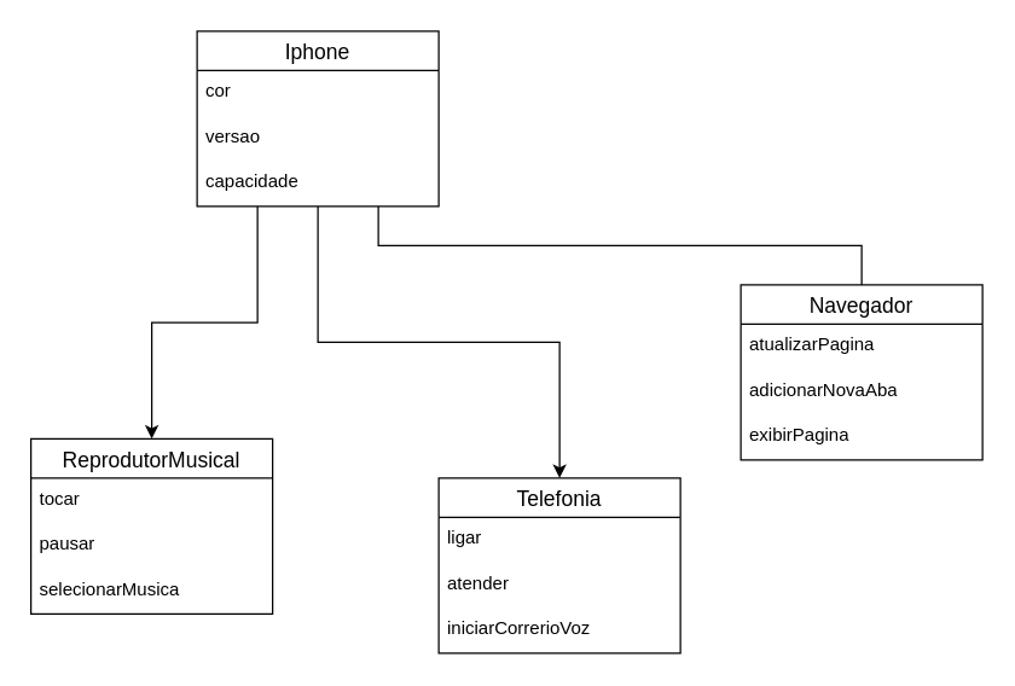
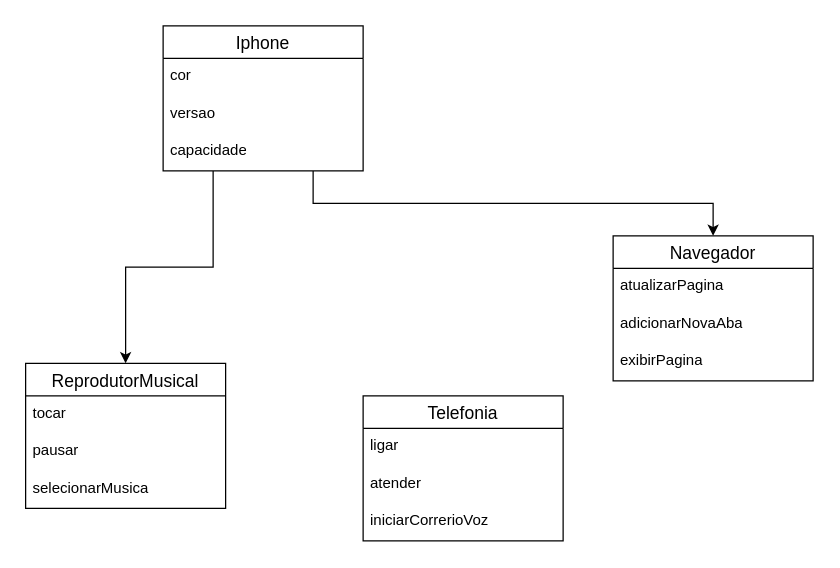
  <mxCell id="0" />
  <mxCell id="1" parent="0" />
  <mxCell id="2" style="edgeStyle=orthogonalEdgeStyle;rounded=0;orthogonalLoop=1;jettySize=auto;html=1;exitX=0.25;exitY=1;exitDx=0;exitDy=0;entryX=0.5;entryY=0;entryDx=0;entryDy=0;" edge="1" parent="1" source="5" target="9"><mxGeometry relative="1" as="geometry" /></mxCell>
- <mxCell id="3" style="edgeStyle=orthogonalEdgeStyle;rounded=0;orthogonalLoop=1;jettySize=auto;html=1;exitX=0.5;exitY=1;exitDx=0;exitDy=0;entryX=0.5;entryY=0;entryDx=0;entryDy=0;" edge="1" parent="1" source="5" target="13"><mxGeometry relative="1" as="geometry" /></mxCell>
- <mxCell id="4" style="edgeStyle=orthogonalEdgeStyle;rounded=0;orthogonalLoop=1;jettySize=auto;html=1;exitX=0.75;exitY=1;exitDx=0;exitDy=0;entryX=0.5;entryY=0;entryDx=0;entryDy=0;endArrow=none;" edge="1" parent="1" source="5" target="17"><mxGeometry relative="1" as="geometry" /></mxCell>
+ <mxCell id="4" style="edgeStyle=orthogonalEdgeStyle;rounded=0;orthogonalLoop=1;jettySize=auto;html=1;exitX=0.75;exitY=1;exitDx=0;exitDy=0;entryX=0.5;entryY=0;entryDx=0;entryDy=0;" edge="1" parent="1" source="5" target="17"><mxGeometry relative="1" as="geometry" /></mxCell>
  <mxCell id="5" value="Iphone" style="swimlane;fontStyle=0;childLayout=stackLayout;horizontal=1;startSize=26;horizontalStack=0;resizeParent=1;resizeParentMax=0;resizeLast=0;collapsible=1;marginBottom=0;align=center;fontSize=14;" vertex="1" parent="1"><mxGeometry x="130" y="20" width="160" height="116" as="geometry" /></mxCell>
  <mxCell id="6" value="cor" style="text;strokeColor=none;fillColor=none;spacingLeft=4;spacingRight=4;overflow=hidden;rotatable=0;points=[[0,0.5],[1,0.5]];portConstraint=eastwest;fontSize=12;whiteSpace=wrap;html=1;" vertex="1" parent="5"><mxGeometry y="26" width="160" height="30" as="geometry" /></mxCell>
  <mxCell id="7" value="versao" style="text;strokeColor=none;fillColor=none;spacingLeft=4;spacingRight=4;overflow=hidden;rotatable=0;points=[[0,0.5],[1,0.5]];portConstraint=eastwest;fontSize=12;whiteSpace=wrap;html=1;" vertex="1" parent="5"><mxGeometry y="56" width="160" height="30" as="geometry" /></mxCell>
  <mxCell id="8" value="capacidade" style="text;strokeColor=none;fillColor=none;spacingLeft=4;spacingRight=4;overflow=hidden;rotatable=0;points=[[0,0.5],[1,0.5]];portConstraint=eastwest;fontSize=12;whiteSpace=wrap;html=1;" vertex="1" parent="5"><mxGeometry y="86" width="160" height="30" as="geometry" /></mxCell>
  <mxCell id="9" value="ReprodutorMusical" style="swimlane;fontStyle=0;childLayout=stackLayout;horizontal=1;startSize=26;horizontalStack=0;resizeParent=1;resizeParentMax=0;resizeLast=0;collapsible=1;marginBottom=0;align=center;fontSize=14;" vertex="1" parent="1"><mxGeometry x="20" y="290" width="160" height="116" as="geometry" /></mxCell>
  <mxCell id="10" value="tocar" style="text;strokeColor=none;fillColor=none;spacingLeft=4;spacingRight=4;overflow=hidden;rotatable=0;points=[[0,0.5],[1,0.5]];portConstraint=eastwest;fontSize=12;whiteSpace=wrap;html=1;" vertex="1" parent="9"><mxGeometry y="26" width="160" height="30" as="geometry" /></mxCell>
  <mxCell id="11" value="pausar" style="text;strokeColor=none;fillColor=none;spacingLeft=4;spacingRight=4;overflow=hidden;rotatable=0;points=[[0,0.5],[1,0.5]];portConstraint=eastwest;fontSize=12;whiteSpace=wrap;html=1;" vertex="1" parent="9"><mxGeometry y="56" width="160" height="30" as="geometry" /></mxCell>
  <mxCell id="12" value="selecionarMusica" style="text;strokeColor=none;fillColor=none;spacingLeft=4;spacingRight=4;overflow=hidden;rotatable=0;points=[[0,0.5],[1,0.5]];portConstraint=eastwest;fontSize=12;whiteSpace=wrap;html=1;" vertex="1" parent="9"><mxGeometry y="86" width="160" height="30" as="geometry" /></mxCell>
  <mxCell id="13" value="Telefonia" style="swimlane;fontStyle=0;childLayout=stackLayout;horizontal=1;startSize=26;horizontalStack=0;resizeParent=1;resizeParentMax=0;resizeLast=0;collapsible=1;marginBottom=0;align=center;fontSize=14;" vertex="1" parent="1"><mxGeometry x="290" y="316" width="160" height="116" as="geometry" /></mxCell>
  <mxCell id="14" value="ligar" style="text;strokeColor=none;fillColor=none;spacingLeft=4;spacingRight=4;overflow=hidden;rotatable=0;points=[[0,0.5],[1,0.5]];portConstraint=eastwest;fontSize=12;whiteSpace=wrap;html=1;" vertex="1" parent="13"><mxGeometry y="26" width="160" height="30" as="geometry" /></mxCell>
  <mxCell id="15" value="atender" style="text;strokeColor=none;fillColor=none;spacingLeft=4;spacingRight=4;overflow=hidden;rotatable=0;points=[[0,0.5],[1,0.5]];portConstraint=eastwest;fontSize=12;whiteSpace=wrap;html=1;" vertex="1" parent="13"><mxGeometry y="56" width="160" height="30" as="geometry" /></mxCell>
  <mxCell id="16" value="iniciarCorrerioVoz" style="text;strokeColor=none;fillColor=none;spacingLeft=4;spacingRight=4;overflow=hidden;rotatable=0;points=[[0,0.5],[1,0.5]];portConstraint=eastwest;fontSize=12;whiteSpace=wrap;html=1;" vertex="1" parent="13"><mxGeometry y="86" width="160" height="30" as="geometry" /></mxCell>
  <mxCell id="17" value="Navegador" style="swimlane;fontStyle=0;childLayout=stackLayout;horizontal=1;startSize=26;horizontalStack=0;resizeParent=1;resizeParentMax=0;resizeLast=0;collapsible=1;marginBottom=0;align=center;fontSize=14;" vertex="1" parent="1"><mxGeometry x="490" y="188" width="160" height="116" as="geometry" /></mxCell>
  <mxCell id="18" value="atualizarPagina" style="text;strokeColor=none;fillColor=none;spacingLeft=4;spacingRight=4;overflow=hidden;rotatable=0;points=[[0,0.5],[1,0.5]];portConstraint=eastwest;fontSize=12;whiteSpace=wrap;html=1;" vertex="1" parent="17"><mxGeometry y="26" width="160" height="30" as="geometry" /></mxCell>
  <mxCell id="19" value="adicionarNovaAba" style="text;strokeColor=none;fillColor=none;spacingLeft=4;spacingRight=4;overflow=hidden;rotatable=0;points=[[0,0.5],[1,0.5]];portConstraint=eastwest;fontSize=12;whiteSpace=wrap;html=1;" vertex="1" parent="17"><mxGeometry y="56" width="160" height="30" as="geometry" /></mxCell>
  <mxCell id="20" value="exibirPagina" style="text;strokeColor=none;fillColor=none;spacingLeft=4;spacingRight=4;overflow=hidden;rotatable=0;points=[[0,0.5],[1,0.5]];portConstraint=eastwest;fontSize=12;whiteSpace=wrap;html=1;" vertex="1" parent="17"><mxGeometry y="86" width="160" height="30" as="geometry" /></mxCell>
